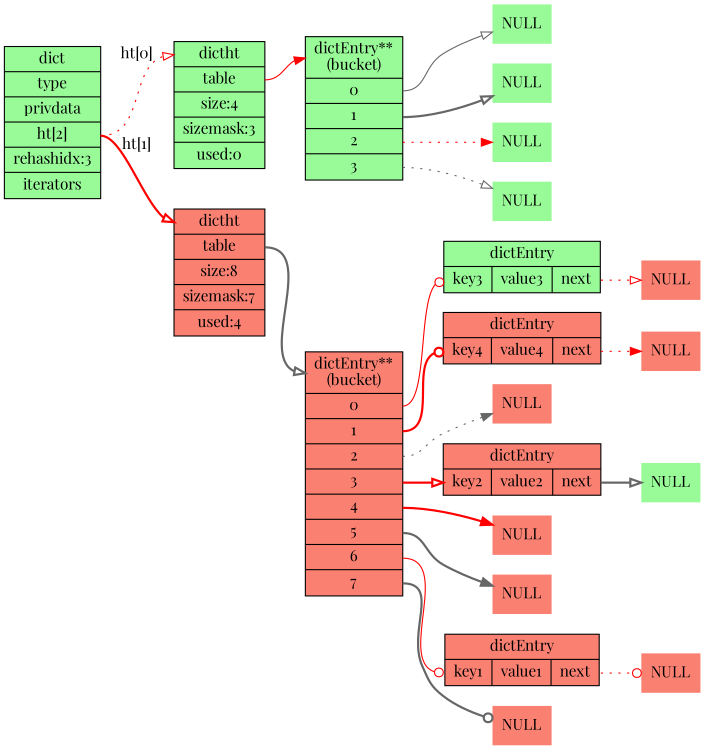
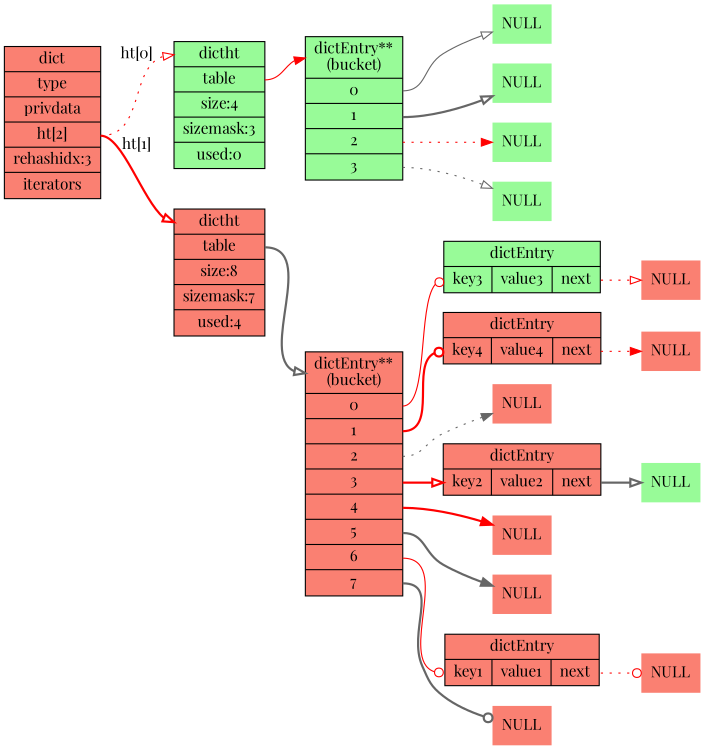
  digraph {
    rankdir=LR
    fontname="Playfair Display"
    node [shape=plaintext style=filled fillcolor=salmon fontname="Playfair Display"]
    edge [tailport=next color=red style=bold arrowhead=onormal fontname="Playfair Display"]
-   n1 [label="dict | type | privdata |<ht> ht[2] | rehashidx:3 | iterators" shape=record fillcolor=palegreen]
+   n1 [label="dict | type | privdata |<ht> ht[2] | rehashidx:3 | iterators" shape=record]
    n2 [label="<dictht>dictht |<table> table | size:4 | sizemask:3 | used:0" shape=record fillcolor=palegreen]
    n3 [label="<dictht>dictht |<table> table | size:8 | sizemask:7 | used:4" shape=record]
    n4 [label="<head>dictEntry**\n(bucket) |<table0> 0 |<table1> 1 |<table2> 2 |<table3> 3 " shape=record fillcolor=palegreen]
    n5 [label="<head>dictEntry**\n(bucket) |<table0> 0 |<table1> 1 |<table2> 2 |<table3> 3 |<table4> 4 |<table5> 5 |<table6> 6 |<table7> 7" shape=record]
    n6 [label=NULL fillcolor=palegreen]
    n7 [label=NULL fillcolor=palegreen]
    n8 [label=NULL fillcolor=palegreen]
    n9 [label=NULL fillcolor=palegreen]
    n10 [label="dictEntry |{<start>key1 | value1 |<next>next}" shape=record]
    n11 [label="dictEntry |{<start>key2 | value2 |<next>next}" shape=record]
    n12 [label="dictEntry |{<start>key3 | value3 |<next>next}" shape=record fillcolor=palegreen]
    n13 [label="dictEntry |{<start>key4 | value4 |<next>next}" shape=record]
    n14 [label=NULL]
    n15 [label=NULL]
    n16 [label=NULL]
    n17 [label=NULL]
    n18 [label=NULL]
    n19 [label=NULL fillcolor=palegreen]
    n20 [label=NULL]
    n21 [label=NULL]
    n1 -> n2 [headport=dictht label="ht[0]" tailport=ht style=dotted]
    n1 -> n3 [headport=dictht label="ht[1]" tailport=ht]
    n2 -> n4 [headport=head tailport=table style=solid arrowhead=normal]
    n3 -> n5 [headport=head tailport=table color=gray40]
    n4 -> n6 [tailport=table0 color=gray40 style=solid]
    n4 -> n7 [tailport=table1 color=gray40]
    n4 -> n8 [tailport=table2 style=dotted arrowhead=normal]
    n4 -> n9 [tailport=table3 color=gray40 style=dotted]
    n5 -> n10 [headport=start tailport=table6 style=solid arrowhead=odot]
    n5 -> n11 [headport=start tailport=table3]
    n5 -> n12 [headport=start tailport=table0 style=solid arrowhead=odot]
    n5 -> n13 [headport=start tailport=table1 arrowhead=odot]
    n5 -> n14 [tailport=table2 color=gray40 style=dotted arrowhead=normal]
    n5 -> n15 [tailport=table4 arrowhead=normal]
    n5 -> n16 [tailport=table5 color=gray40 arrowhead=normal]
    n5 -> n17 [tailport=table7 color=gray40 arrowhead=odot]
    n10 -> n18 [style=dotted arrowhead=odot]
    n11 -> n19 [color=gray40]
    n12 -> n20 [style=dotted]
    n13 -> n21 [style=dotted arrowhead=normal]
  }
